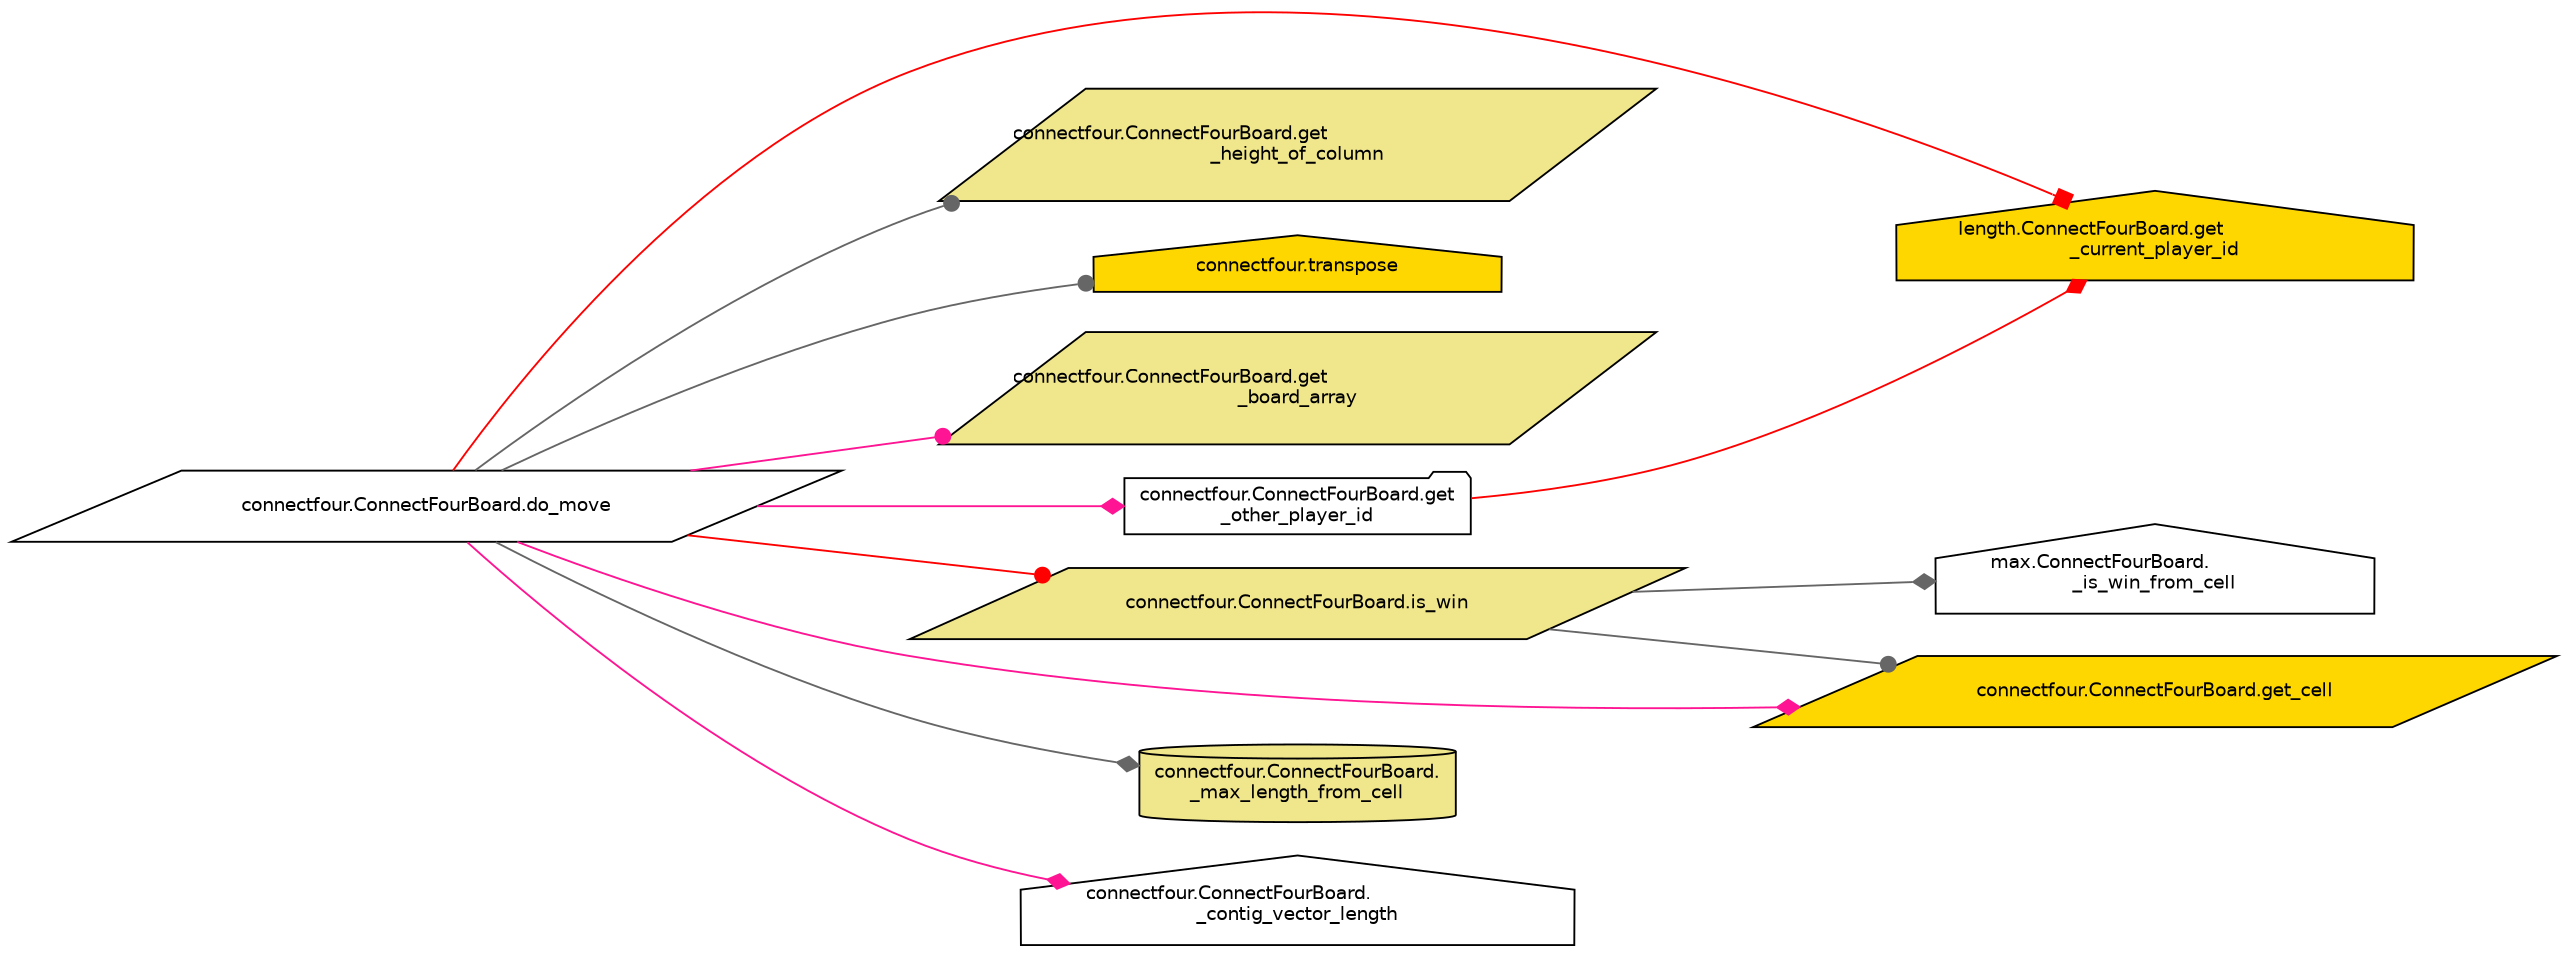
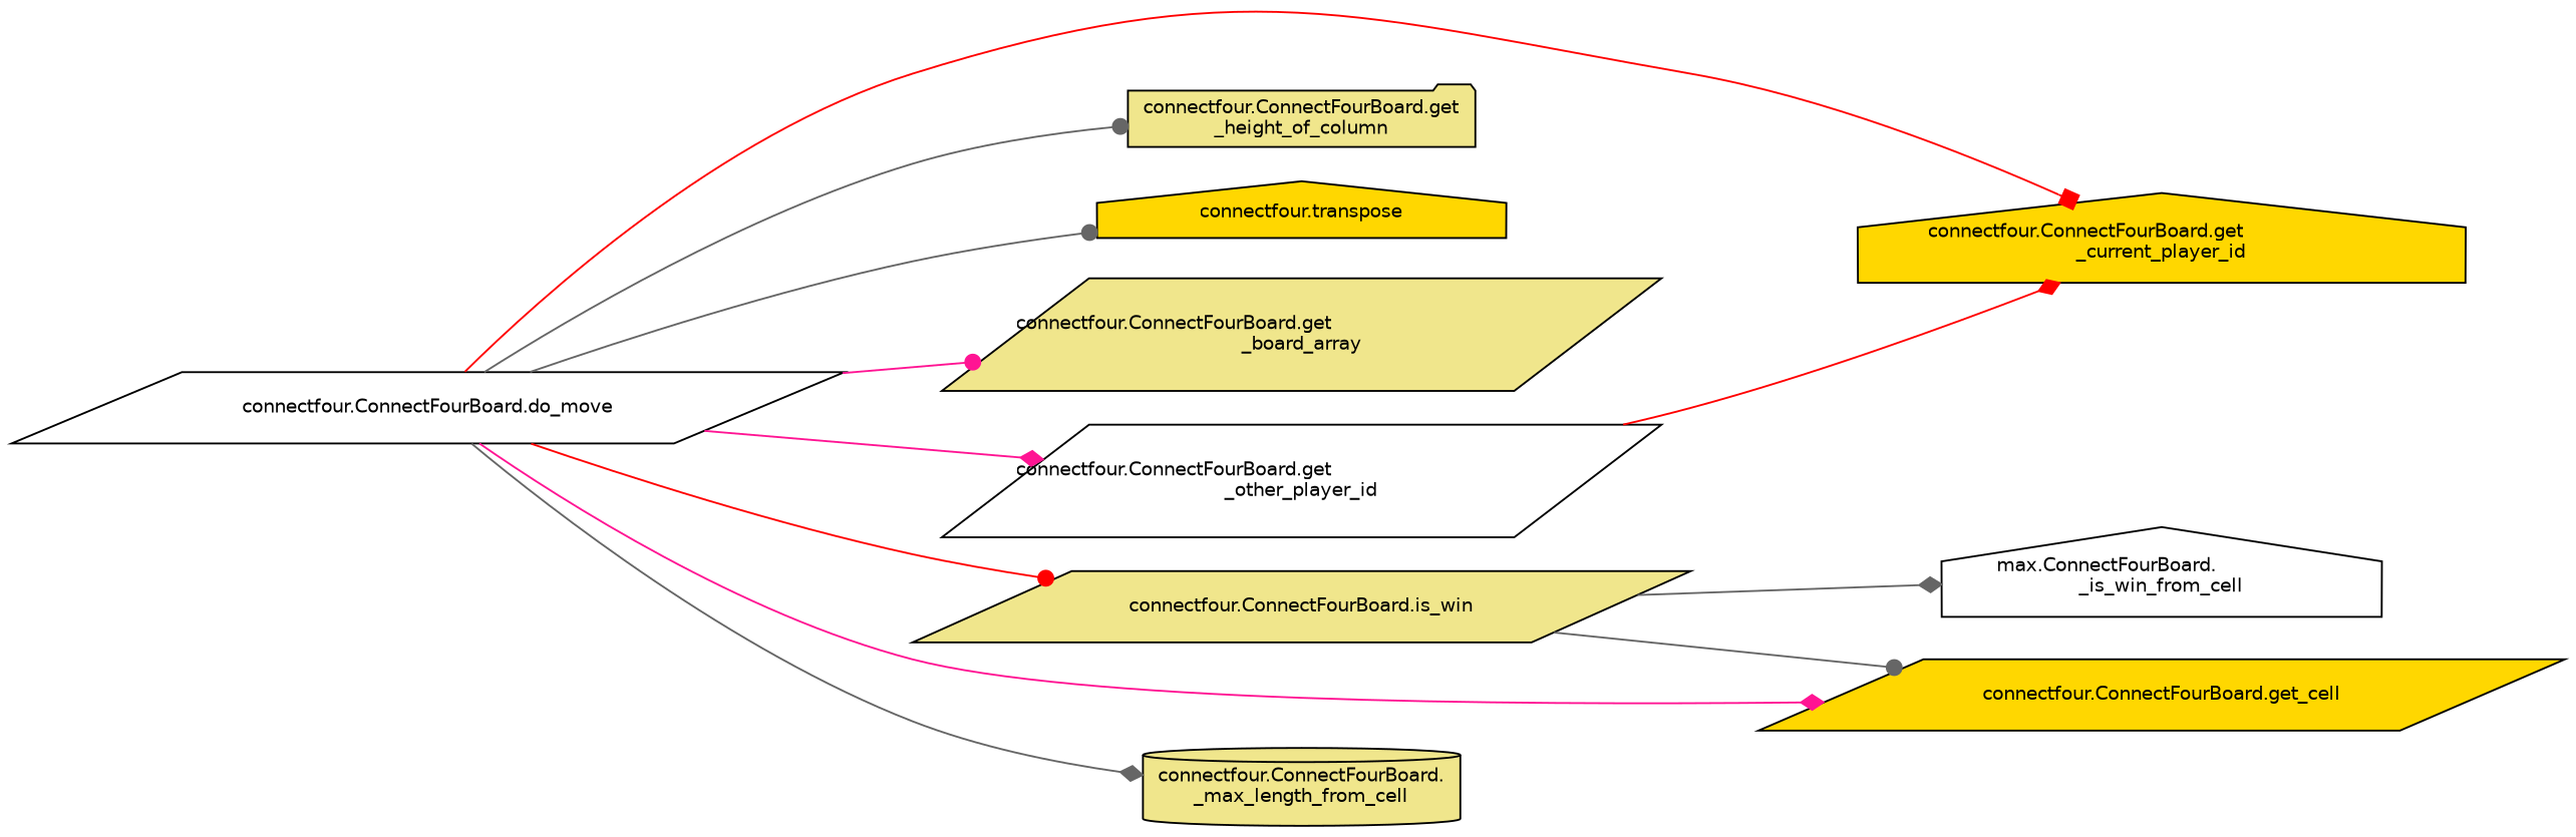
  digraph {
    rankdir=LR
    node [color=black fillcolor=white fontname=Helvetica fontsize=10 shape=parallelogram style=filled]
    edge [arrowhead=diamond color=gray40 fontname=Helvetica fontsize=10 labelfontname=Helvetica labelfontsize=10 style=solid]
    n1 [fontcolor=black height=0.2 label="connectfour.ConnectFourBoard.do_move" width=0.4]
-   n2 [fillcolor=gold height=0.2 label="length.ConnectFourBoard.get\l_current_player_id" shape=house width=0.4]
-   n3 [fillcolor=khaki height=0.2 label="connectfour.ConnectFourBoard.get\l_height_of_column" width=0.4]
+   n2 [fillcolor=gold height=0.2 label="connectfour.ConnectFourBoard.get\l_current_player_id" shape=house width=0.4]
+   n3 [fillcolor=khaki height=0.2 label="connectfour.ConnectFourBoard.get\l_height_of_column" shape=folder width=0.4]
    n4 [fillcolor=gold height=0.2 label="connectfour.transpose" shape=house width=0.4]
    n5 [fillcolor=khaki height=0.2 label="connectfour.ConnectFourBoard.get\l_board_array" width=0.4]
    n6 [fillcolor=khaki height=0.2 label="connectfour.ConnectFourBoard.is_win" width=0.4]
    n7 [fillcolor=gold height=0.2 label="connectfour.ConnectFourBoard.get_cell" width=0.4]
-   n8 [height=0.2 label="connectfour.ConnectFourBoard.get\l_other_player_id" shape=folder width=0.4]
+   n8 [height=0.2 label="connectfour.ConnectFourBoard.get\l_other_player_id" width=0.4]
    n9 [fillcolor=khaki height=0.2 label="connectfour.ConnectFourBoard.\l_max_length_from_cell" shape=cylinder width=0.4]
-   n10 [height=0.2 label="connectfour.ConnectFourBoard.\l_contig_vector_length" shape=house width=0.4]
    n11 [height=0.2 label="max.ConnectFourBoard.\l_is_win_from_cell" shape=house width=0.4]
    n1 -> n2 [arrowhead=box color=red]
    n1 -> n3 [arrowhead=dot]
    n1 -> n4 [arrowhead=dot]
    n1 -> n5 [arrowhead=dot color=deeppink]
    n1 -> n6 [arrowhead=dot color=red]
    n1 -> n7 [color=deeppink]
    n1 -> n8 [color=deeppink]
    n1 -> n9
-   n1 -> n10 [color=deeppink]
    n6 -> n7 [arrowhead=dot]
    n6 -> n11
    n8 -> n2 [color=red]
  }
